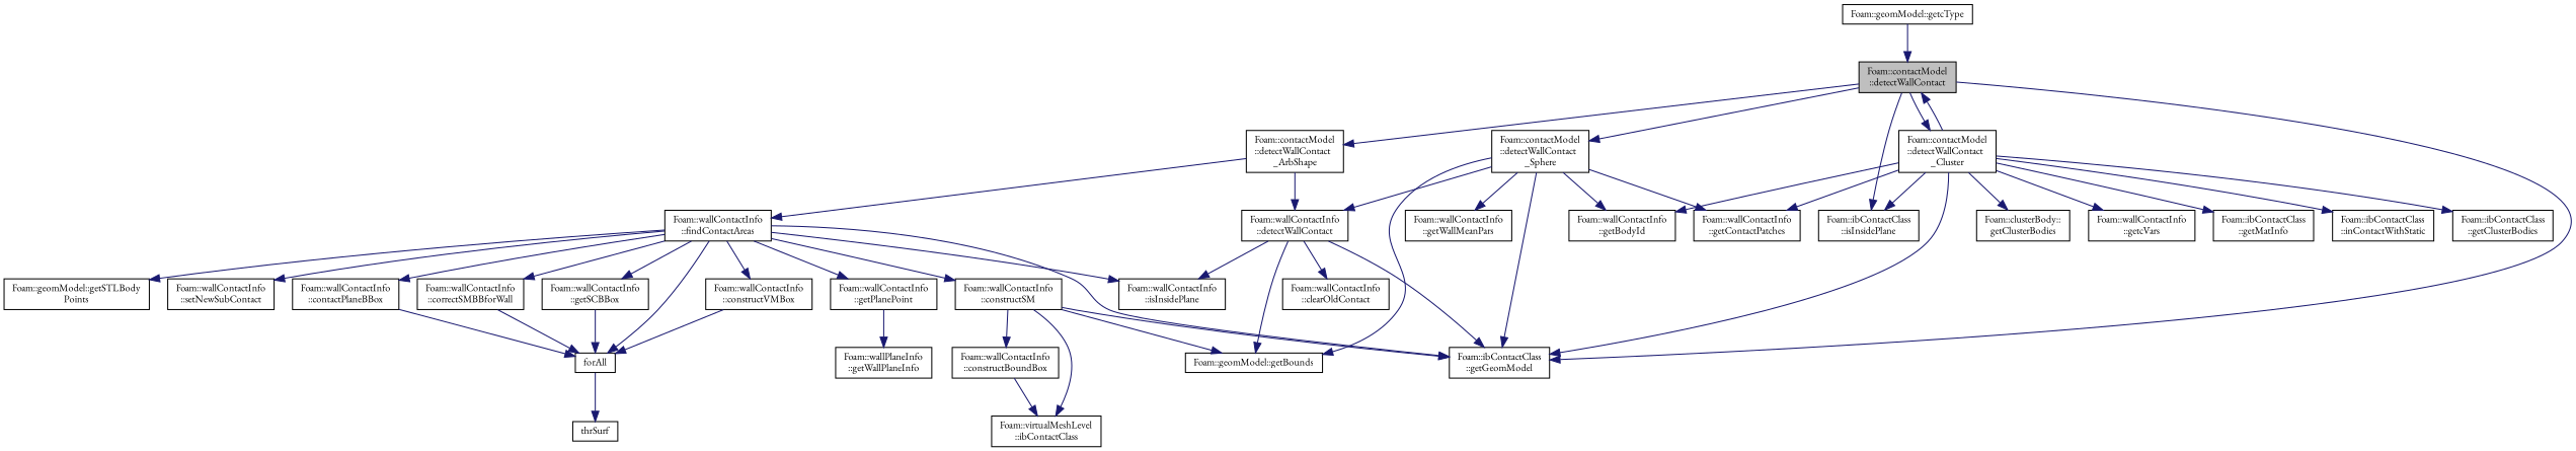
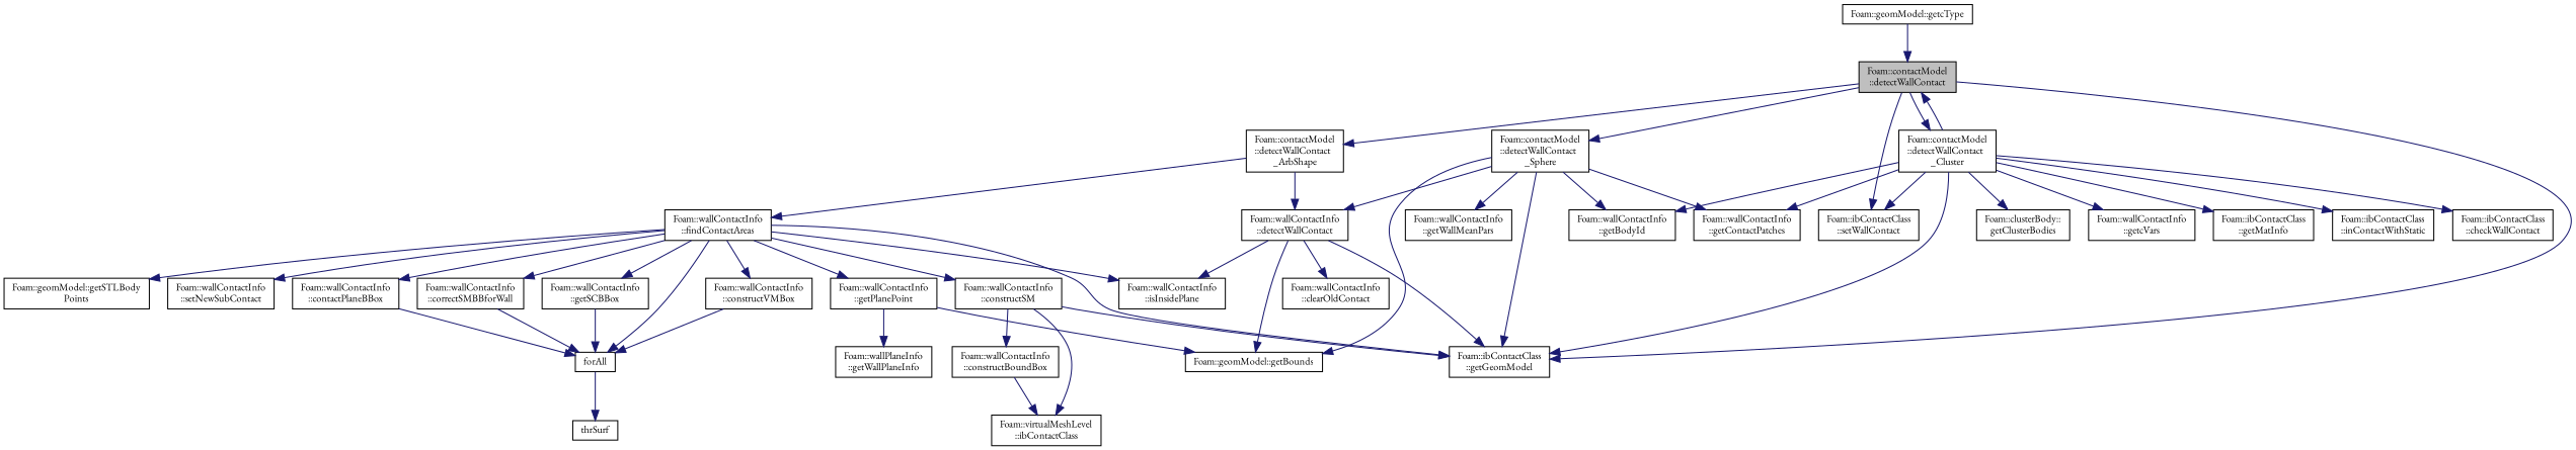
  digraph {
    fontname="EB Garamond"
    rankdir=TB
    node [color=black fillcolor=white fontname="EB Garamond" fontsize=10 shape=record style=filled]
    edge [color=midnightblue fontname="EB Garamond" fontsize=10 labelfontname=Helvetica labelfontsize=10 style=solid]
    n1 [fillcolor=grey75 fontcolor=black height=0.2 label="Foam::contactModel\l::detectWallContact" width=0.4]
    n2 [height=0.2 label="Foam::contactModel\l::detectWallContact\l_ArbShape" width=0.4]
    n3 [height=0.2 label="Foam::ibContactClass\l::getGeomModel" width=0.4]
    n4 [height=0.2 label="Foam::contactModel\l::detectWallContact\l_Cluster" width=0.4]
-   n5 [height=0.2 label="Foam::ibContactClass\l::isInsidePlane" width=0.4]
+   n5 [height=0.2 label="Foam::ibContactClass\l::setWallContact" width=0.4]
    n6 [height=0.2 label="Foam::contactModel\l::detectWallContact\l_Sphere" width=0.4]
    n7 [height=0.2 label="Foam::wallContactInfo\l::detectWallContact" width=0.4]
    n8 [height=0.2 label="Foam::wallContactInfo\l::findContactAreas" width=0.4]
-   n9 [height=0.2 label="Foam::ibContactClass\l::getClusterBodies" width=0.4]
+   n9 [height=0.2 label="Foam::ibContactClass\l::checkWallContact" width=0.4]
    n10 [height=0.2 label="Foam::wallContactInfo\l::getBodyId" width=0.4]
    n11 [height=0.2 label="Foam::clusterBody::\lgetClusterBodies" width=0.4]
    n12 [height=0.2 label="Foam::wallContactInfo\l::getContactPatches" width=0.4]
    n13 [height=0.2 label="Foam::wallContactInfo\l::getcVars" width=0.4]
    n14 [height=0.2 label="Foam::ibContactClass\l::getMatInfo" width=0.4]
    n15 [height=0.2 label="Foam::ibContactClass\l::inContactWithStatic" width=0.4]
    n16 [height=0.2 label="Foam::geomModel::getBounds" width=0.4]
    n17 [height=0.2 label="Foam::wallContactInfo\l::getWallMeanPars" width=0.4]
    n18 [height=0.2 label="Foam::geomModel::getcType" width=0.4]
    n19 [height=0.2 label="Foam::wallContactInfo\l::clearOldContact" width=0.4]
    n20 [height=0.2 label="Foam::wallContactInfo\l::isInsidePlane" width=0.4]
    n21 [height=0.2 label=forAll width=0.4]
    n22 [height=0.2 label="Foam::wallContactInfo\l::constructSM" width=0.4]
    n23 [height=0.2 label="Foam::wallContactInfo\l::constructVMBox" width=0.4]
    n24 [height=0.2 label="Foam::wallContactInfo\l::contactPlaneBBox" width=0.4]
    n25 [height=0.2 label="Foam::wallContactInfo\l::correctSMBBforWall" width=0.4]
    n26 [height=0.2 label="Foam::wallContactInfo\l::getPlanePoint" width=0.4]
    n27 [height=0.2 label="Foam::wallContactInfo\l::getSCBBox" width=0.4]
    n28 [height=0.2 label="Foam::geomModel::getSTLBody\lPoints" width=0.4]
    n29 [height=0.2 label="Foam::wallContactInfo\l::setNewSubContact" width=0.4]
    n30 [height=0.2 label=thrSurf width=0.4]
    n31 [height=0.2 label="Foam::wallContactInfo\l::constructBoundBox" width=0.4]
    n32 [height=0.2 label="Foam::virtualMeshLevel\l::ibContactClass" width=0.4]
    n33 [height=0.2 label="Foam::wallPlaneInfo\l::getWallPlaneInfo" width=0.4]
    n1 -> n2
    n1 -> n3
    n1 -> n4
    n1 -> n5
    n1 -> n6
    n2 -> n7
    n2 -> n8
    n4 -> n1
    n4 -> n3
    n4 -> n5
    n4 -> n9
    n4 -> n10
    n4 -> n11
    n4 -> n12
    n4 -> n13
    n4 -> n14
    n4 -> n15
    n6 -> n3
    n6 -> n7
    n6 -> n10
    n6 -> n12
    n6 -> n16
    n6 -> n17
    n7 -> n3
    n7 -> n16
    n7 -> n19
    n7 -> n20
    n8 -> n3
    n8 -> n20
    n8 -> n21
    n8 -> n22
    n8 -> n23
    n8 -> n24
    n8 -> n25
    n8 -> n26
    n8 -> n27
    n8 -> n28
    n8 -> n29
    n18 -> n1
    n21 -> n30
    n22 -> n3
-   n22 -> n16
+   n26 -> n16
    n22 -> n31
    n22 -> n32
    n23 -> n21
    n24 -> n21
    n25 -> n21
    n26 -> n33
    n27 -> n21
    n31 -> n32
  }
